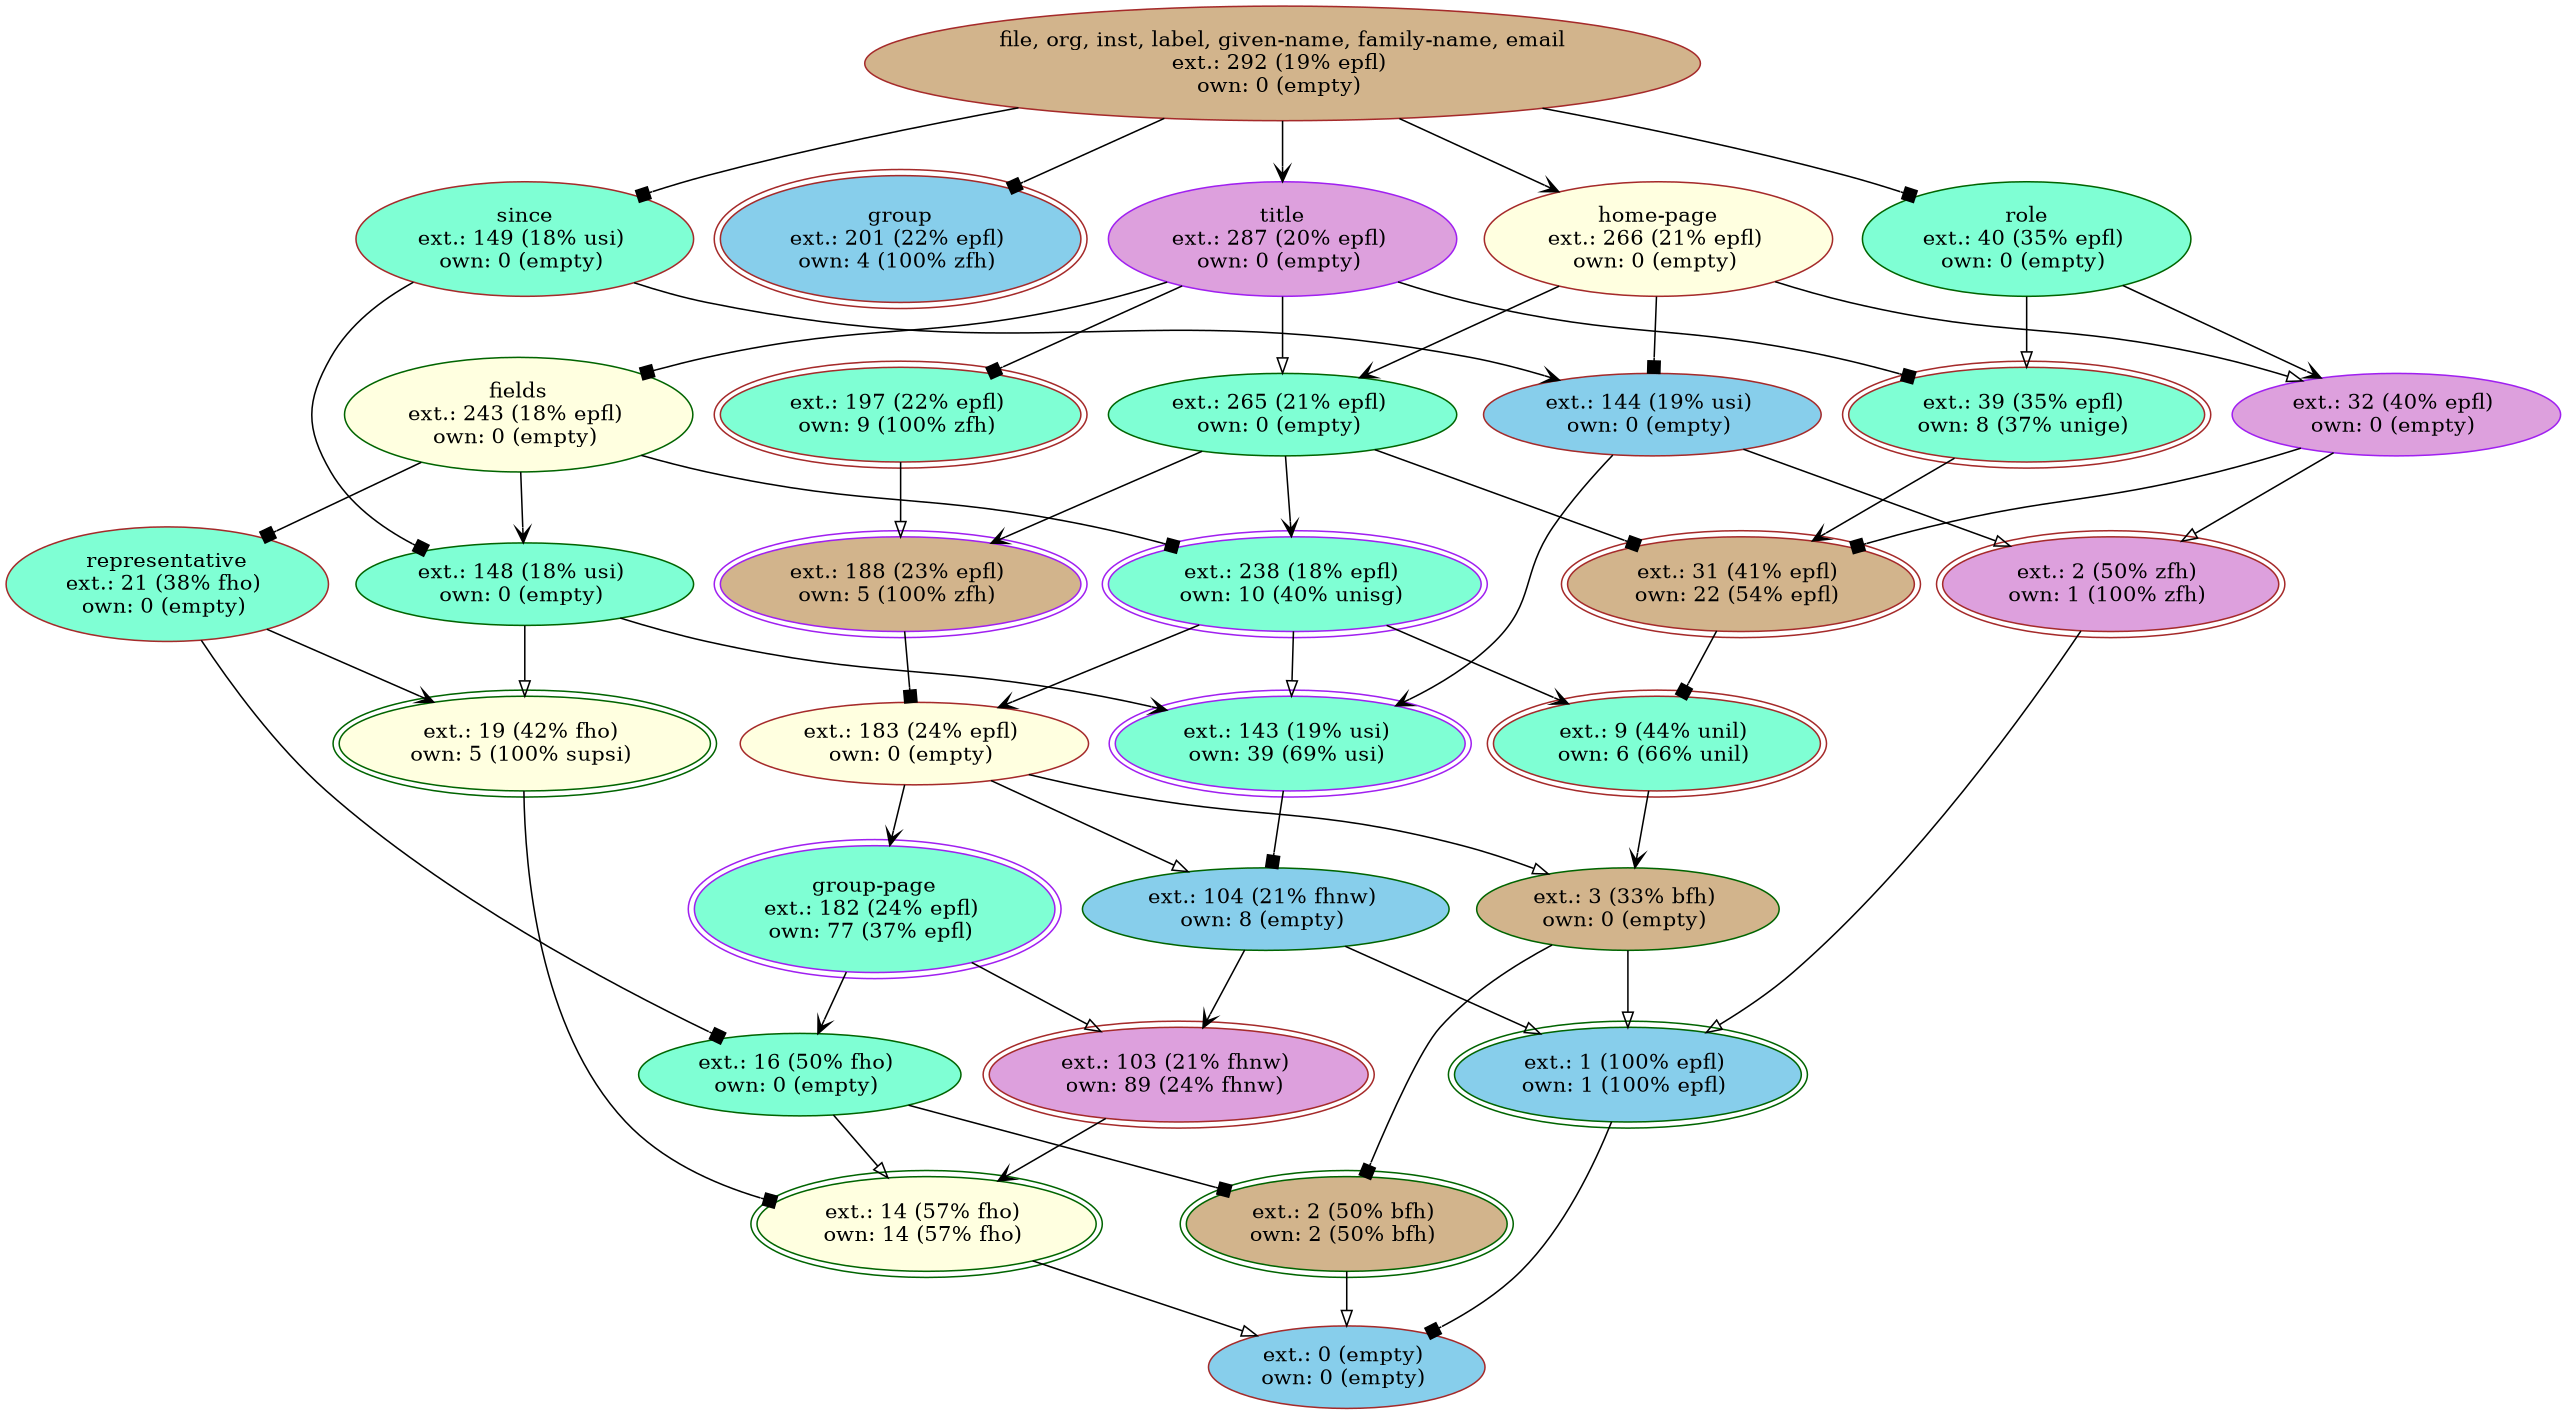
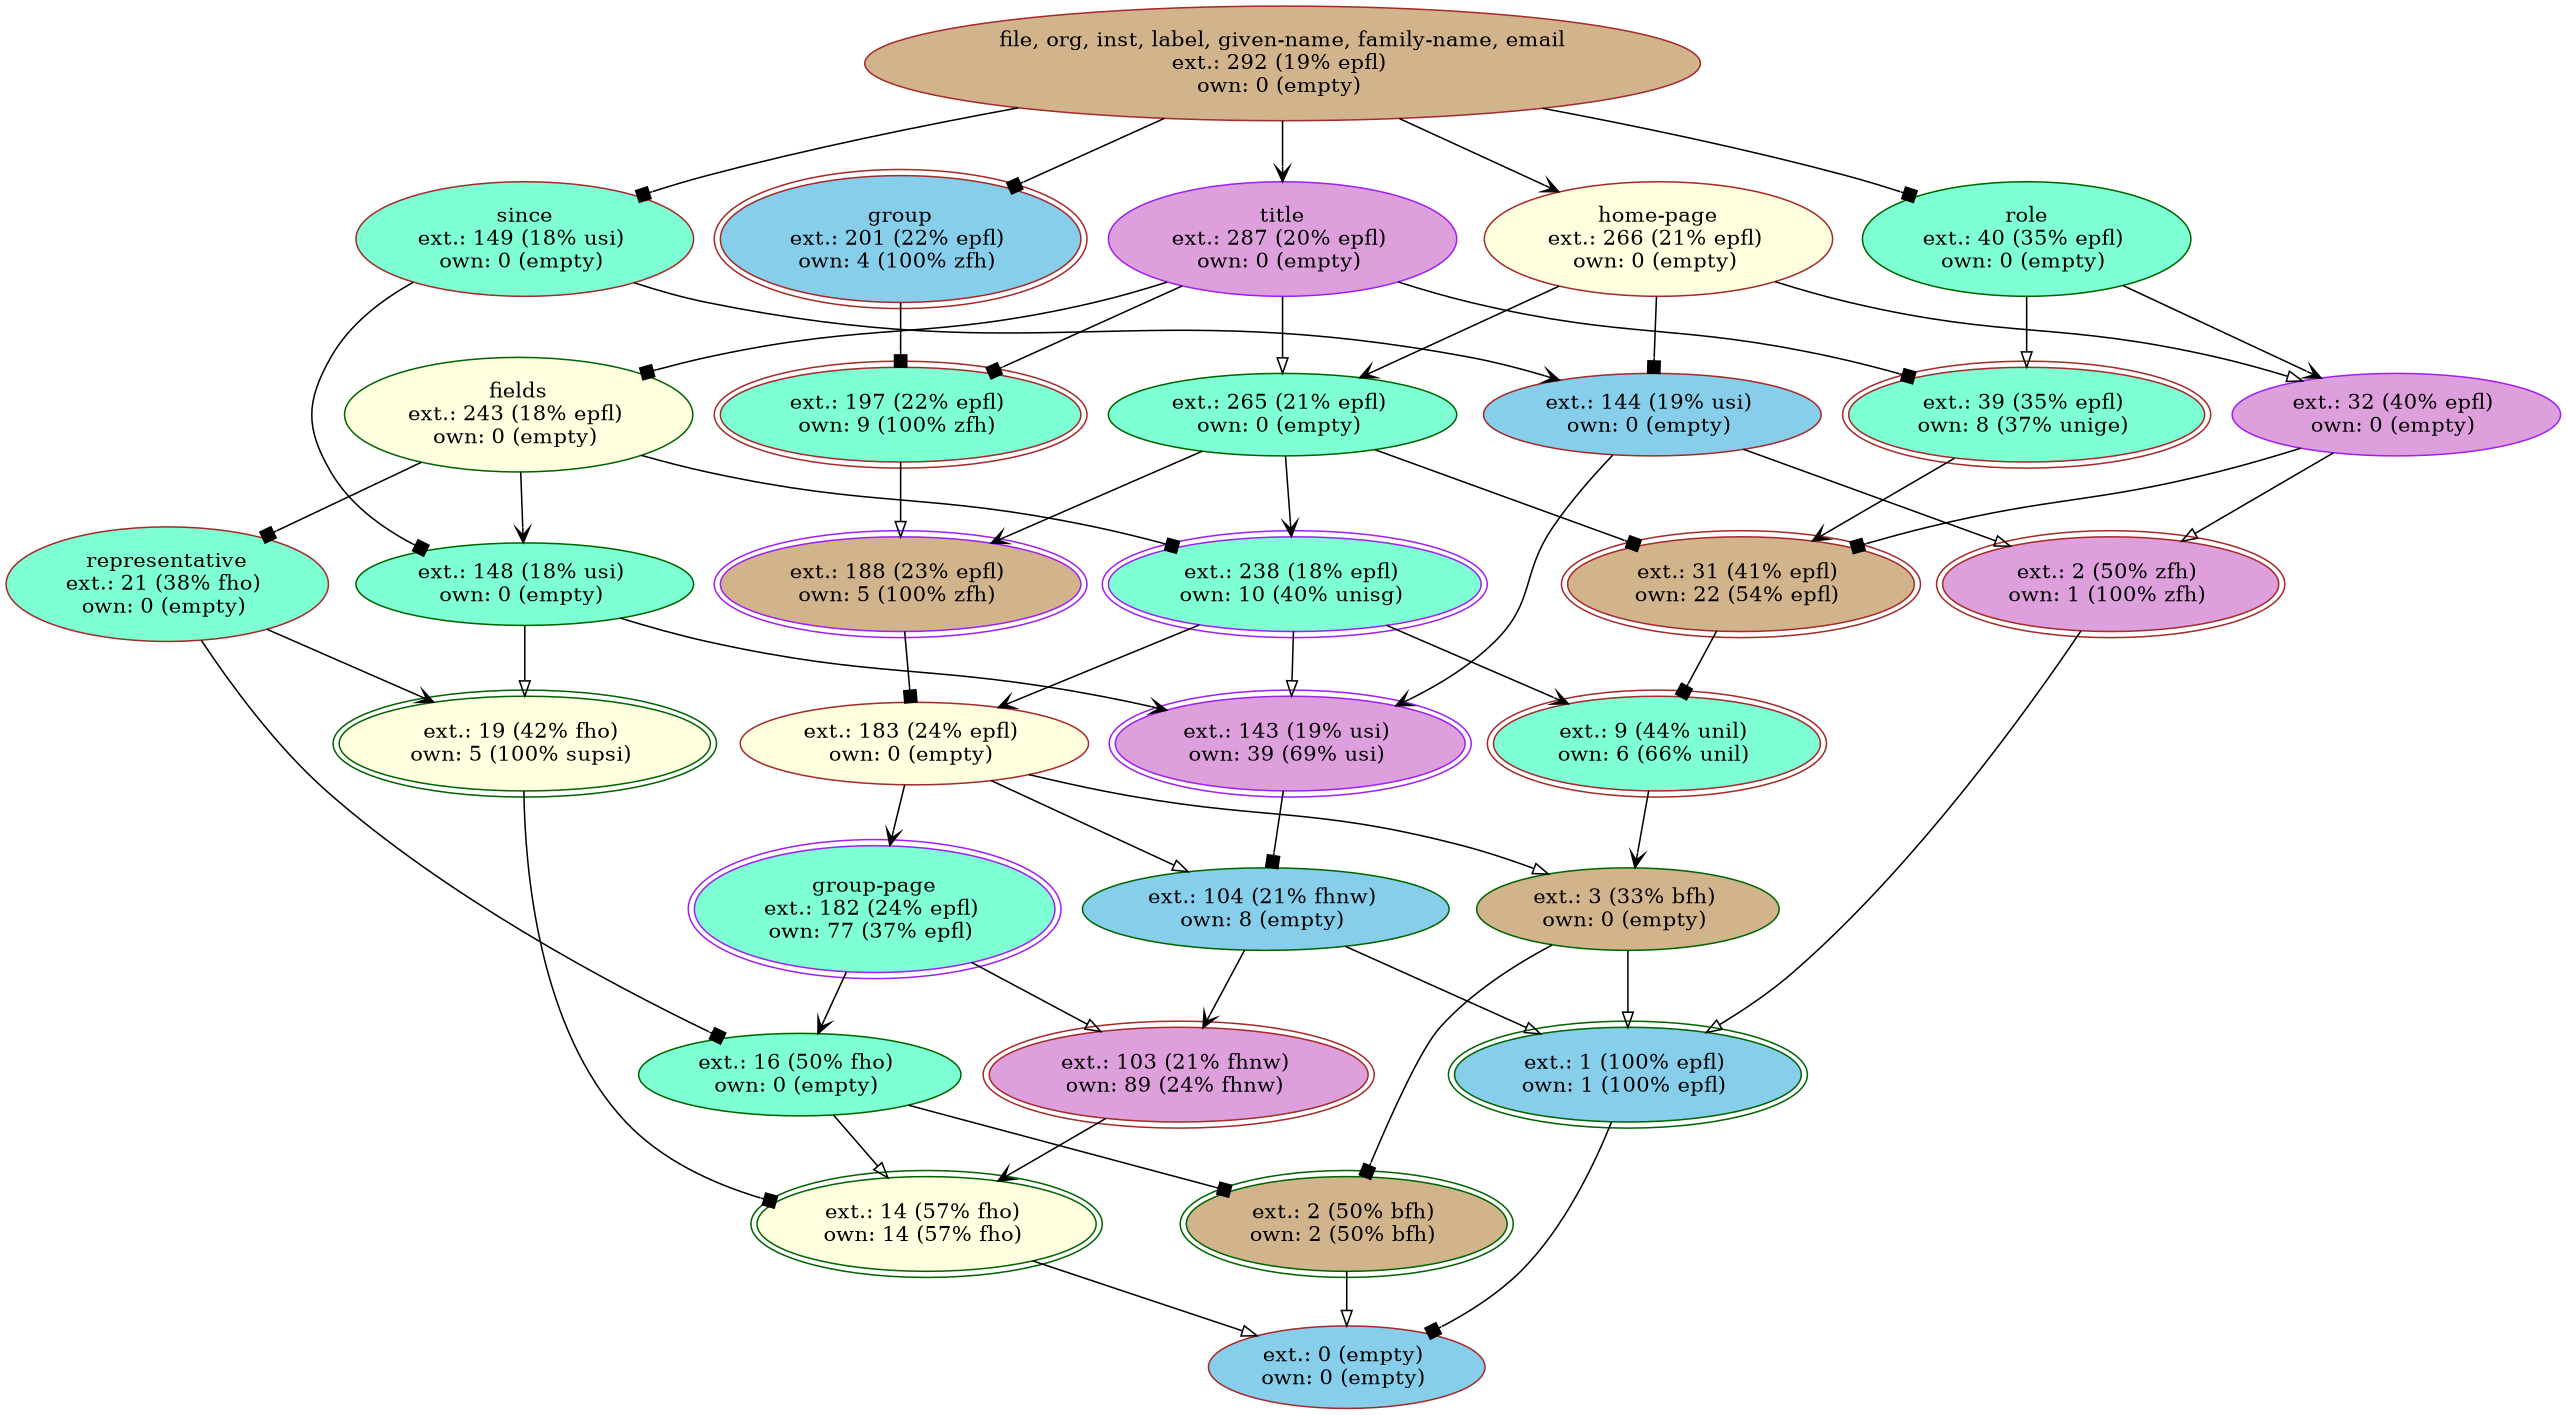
  digraph {
    node [color=brown fillcolor=aquamarine style=filled]
    edge [arrowhead=box]
    n1 [fillcolor=tan label="file, org, inst, label, given-name, family-name, email\next.: 292 (19% epfl) \nown: 0 (empty) "]
    n2 [color=purple fillcolor=plum label="title\next.: 287 (20% epfl) \nown: 0 (empty) "]
    n3 [fillcolor=lightyellow label="home-page\next.: 266 (21% epfl) \nown: 0 (empty) "]
    n4 [color=darkgreen label="role\next.: 40 (35% epfl) \nown: 0 (empty) "]
    n5 [label="since\next.: 149 (18% usi) \nown: 0 (empty) "]
    n6 [fillcolor=skyblue label="group\next.: 201 (22% epfl) \nown: 4 (100% zfh) " peripheries=2]
    n7 [color=darkgreen label="ext.: 265 (21% epfl) \nown: 0 (empty) "]
    n8 [label="ext.: 39 (35% epfl) \nown: 8 (37% unige) " peripheries=2]
    n9 [color=darkgreen fillcolor=lightyellow label="fields\next.: 243 (18% epfl) \nown: 0 (empty) "]
    n10 [label="ext.: 197 (22% epfl) \nown: 9 (100% zfh) " peripheries=2]
    n11 [fillcolor=skyblue label="ext.: 144 (19% usi) \nown: 0 (empty) "]
    n12 [color=purple fillcolor=plum label="ext.: 32 (40% epfl) \nown: 0 (empty) "]
    n13 [color=darkgreen label="ext.: 148 (18% usi) \nown: 0 (empty) "]
    n14 [fillcolor=plum label="ext.: 103 (21% fhnw) \nown: 89 (24% fhnw) " peripheries=2]
    n15 [color=darkgreen fillcolor=lightyellow label="ext.: 14 (57% fho) \nown: 14 (57% fho) " peripheries=2]
    n16 [fillcolor=skyblue label="ext.: 0 (empty) \nown: 0 (empty) "]
    n17 [color=purple label="group-page\next.: 182 (24% epfl) \nown: 77 (37% epfl) " peripheries=2]
    n18 [color=darkgreen label="ext.: 16 (50% fho) \nown: 0 (empty) "]
    n19 [color=darkgreen fillcolor=tan label="ext.: 2 (50% bfh) \nown: 2 (50% bfh) " peripheries=2]
    n20 [color=darkgreen fillcolor=skyblue label="ext.: 104 (21% fhnw) \nown: 8 (empty) "]
    n21 [color=darkgreen fillcolor=skyblue label="ext.: 1 (100% epfl) \nown: 1 (100% epfl) " peripheries=2]
    n22 [fillcolor=lightyellow label="ext.: 183 (24% epfl) \nown: 0 (empty) "]
    n23 [color=darkgreen fillcolor=tan label="ext.: 3 (33% bfh) \nown: 0 (empty) "]
    n24 [fillcolor=tan label="ext.: 31 (41% epfl) \nown: 22 (54% epfl) " peripheries=2]
    n25 [color=purple label="ext.: 238 (18% epfl) \nown: 10 (40% unisg) " peripheries=2]
    n26 [color=purple fillcolor=tan label="ext.: 188 (23% epfl) \nown: 5 (100% zfh) " peripheries=2]
    n27 [label="ext.: 9 (44% unil) \nown: 6 (66% unil) " peripheries=2]
-   n28 [color=purple label="ext.: 143 (19% usi) \nown: 39 (69% usi) " peripheries=2]
+   n28 [color=purple fillcolor=plum label="ext.: 143 (19% usi) \nown: 39 (69% usi) " peripheries=2]
    n29 [label="representative\next.: 21 (38% fho) \nown: 0 (empty) "]
    n30 [color=darkgreen fillcolor=lightyellow label="ext.: 19 (42% fho) \nown: 5 (100% supsi) " peripheries=2]
    n31 [fillcolor=plum label="ext.: 2 (50% zfh) \nown: 1 (100% zfh) " peripheries=2]
    n1 -> n2 [arrowhead=vee]
    n1 -> n3 [arrowhead=vee]
    n1 -> n4
    n1 -> n5
    n1 -> n6
    n2 -> n7 [arrowhead=onormal]
    n2 -> n8
    n2 -> n9
    n2 -> n10
    n3 -> n7 [arrowhead=vee]
    n3 -> n11
    n3 -> n12 [arrowhead=onormal]
    n4 -> n8 [arrowhead=onormal]
    n4 -> n12 [arrowhead=vee]
    n5 -> n11 [arrowhead=vee]
    n5 -> n13
+   n6 -> n10
    n7 -> n24
    n7 -> n25 [arrowhead=vee]
    n7 -> n26 [arrowhead=vee]
    n8 -> n24 [arrowhead=vee]
    n9 -> n13 [arrowhead=vee]
    n9 -> n25
    n9 -> n29
    n10 -> n26 [arrowhead=onormal]
    n11 -> n28 [arrowhead=vee]
    n11 -> n31 [arrowhead=onormal]
    n12 -> n24
    n12 -> n31 [arrowhead=onormal]
    n13 -> n28 [arrowhead=vee]
    n13 -> n30 [arrowhead=onormal]
    n14 -> n15 [arrowhead=vee]
    n15 -> n16 [arrowhead=onormal]
    n17 -> n14 [arrowhead=onormal]
    n17 -> n18 [arrowhead=vee]
    n18 -> n15 [arrowhead=onormal]
    n18 -> n19
    n19 -> n16 [arrowhead=onormal]
    n20 -> n14 [arrowhead=vee]
    n20 -> n21 [arrowhead=onormal]
    n21 -> n16
    n22 -> n17 [arrowhead=vee]
    n22 -> n20 [arrowhead=onormal]
    n22 -> n23 [arrowhead=onormal]
    n23 -> n19
    n23 -> n21 [arrowhead=onormal]
    n24 -> n27
    n25 -> n22 [arrowhead=vee]
    n25 -> n27 [arrowhead=vee]
    n25 -> n28 [arrowhead=onormal]
    n26 -> n22
    n27 -> n23 [arrowhead=vee]
    n28 -> n20
    n29 -> n18
    n29 -> n30 [arrowhead=vee]
    n30 -> n15
    n31 -> n21 [arrowhead=onormal]
  }
